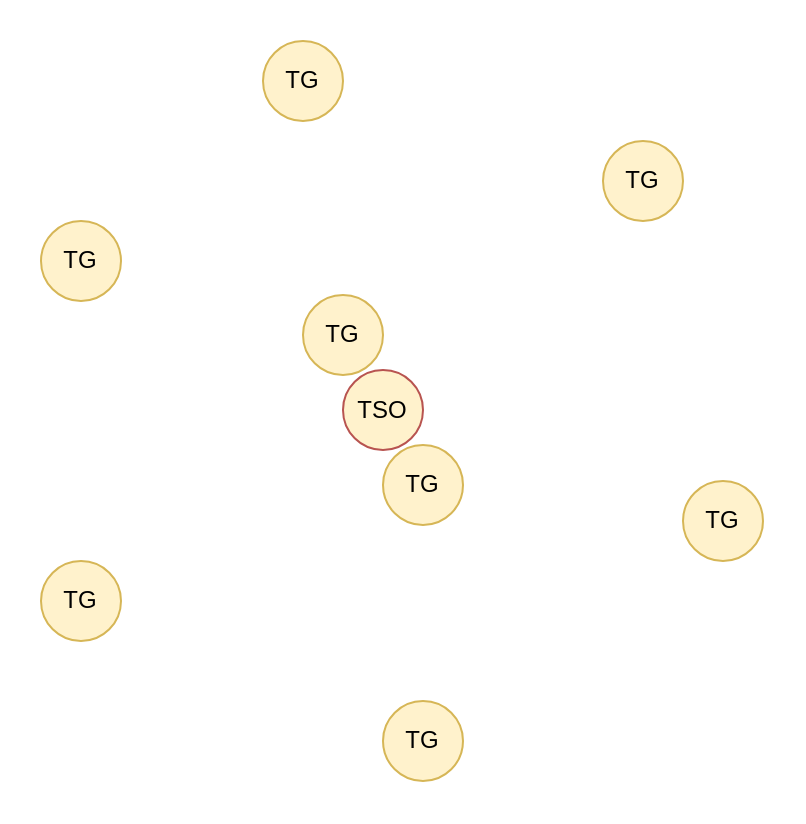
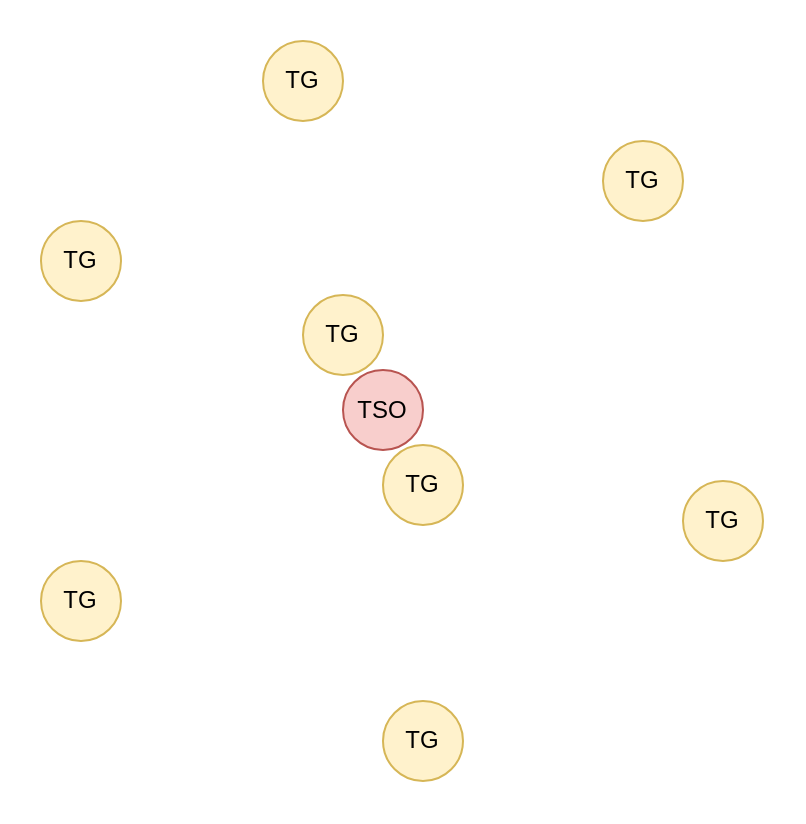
  <mxCell id="0" />
  <mxCell id="1" parent="0" />
  <mxCell id="2" value="TG" style="ellipse;whiteSpace=wrap;html=1;aspect=fixed;fillColor=#fff2cc;strokeColor=#d6b656;" parent="1" vertex="1"><mxGeometry x="191" y="222" width="40" height="40" as="geometry" /></mxCell>
  <mxCell id="3" value="TG" style="ellipse;whiteSpace=wrap;html=1;aspect=fixed;fillColor=#fff2cc;strokeColor=#d6b656;" parent="1" vertex="1"><mxGeometry x="151" y="147" width="40" height="40" as="geometry" /></mxCell>
- <mxCell id="4" value="TSO" style="ellipse;whiteSpace=wrap;html=1;aspect=fixed;fillColor=#fff2cc;strokeColor=#b85450;" parent="1" vertex="1"><mxGeometry x="171" y="184.5" width="40" height="40" as="geometry" /></mxCell>
+ <mxCell id="4" value="TSO" style="ellipse;whiteSpace=wrap;html=1;aspect=fixed;fillColor=#f8cecc;strokeColor=#b85450;" parent="1" vertex="1"><mxGeometry x="171" y="184.5" width="40" height="40" as="geometry" /></mxCell>
  <mxCell id="5" value="TG" style="ellipse;whiteSpace=wrap;html=1;aspect=fixed;fillColor=#fff2cc;strokeColor=#d6b656;" parent="1" vertex="1"><mxGeometry x="341" y="240" width="40" height="40" as="geometry" /></mxCell>
  <mxCell id="6" value="TG" style="ellipse;whiteSpace=wrap;html=1;aspect=fixed;fillColor=#fff2cc;strokeColor=#d6b656;" parent="1" vertex="1"><mxGeometry x="191" y="350" width="40" height="40" as="geometry" /></mxCell>
  <mxCell id="7" value="TG" style="ellipse;whiteSpace=wrap;html=1;aspect=fixed;fillColor=#fff2cc;strokeColor=#d6b656;" parent="1" vertex="1"><mxGeometry x="301" y="70" width="40" height="40" as="geometry" /></mxCell>
  <mxCell id="8" value="TG" style="ellipse;whiteSpace=wrap;html=1;aspect=fixed;fillColor=#fff2cc;strokeColor=#d6b656;" parent="1" vertex="1"><mxGeometry x="20" y="280" width="40" height="40" as="geometry" /></mxCell>
  <mxCell id="9" value="TG" style="ellipse;whiteSpace=wrap;html=1;aspect=fixed;fillColor=#fff2cc;strokeColor=#d6b656;" vertex="1" parent="1"><mxGeometry x="131" y="20" width="40" height="40" as="geometry" /></mxCell>
  <mxCell id="10" value="TG" style="ellipse;whiteSpace=wrap;html=1;aspect=fixed;fillColor=#fff2cc;strokeColor=#d6b656;" vertex="1" parent="1"><mxGeometry x="20" y="110" width="40" height="40" as="geometry" /></mxCell>
